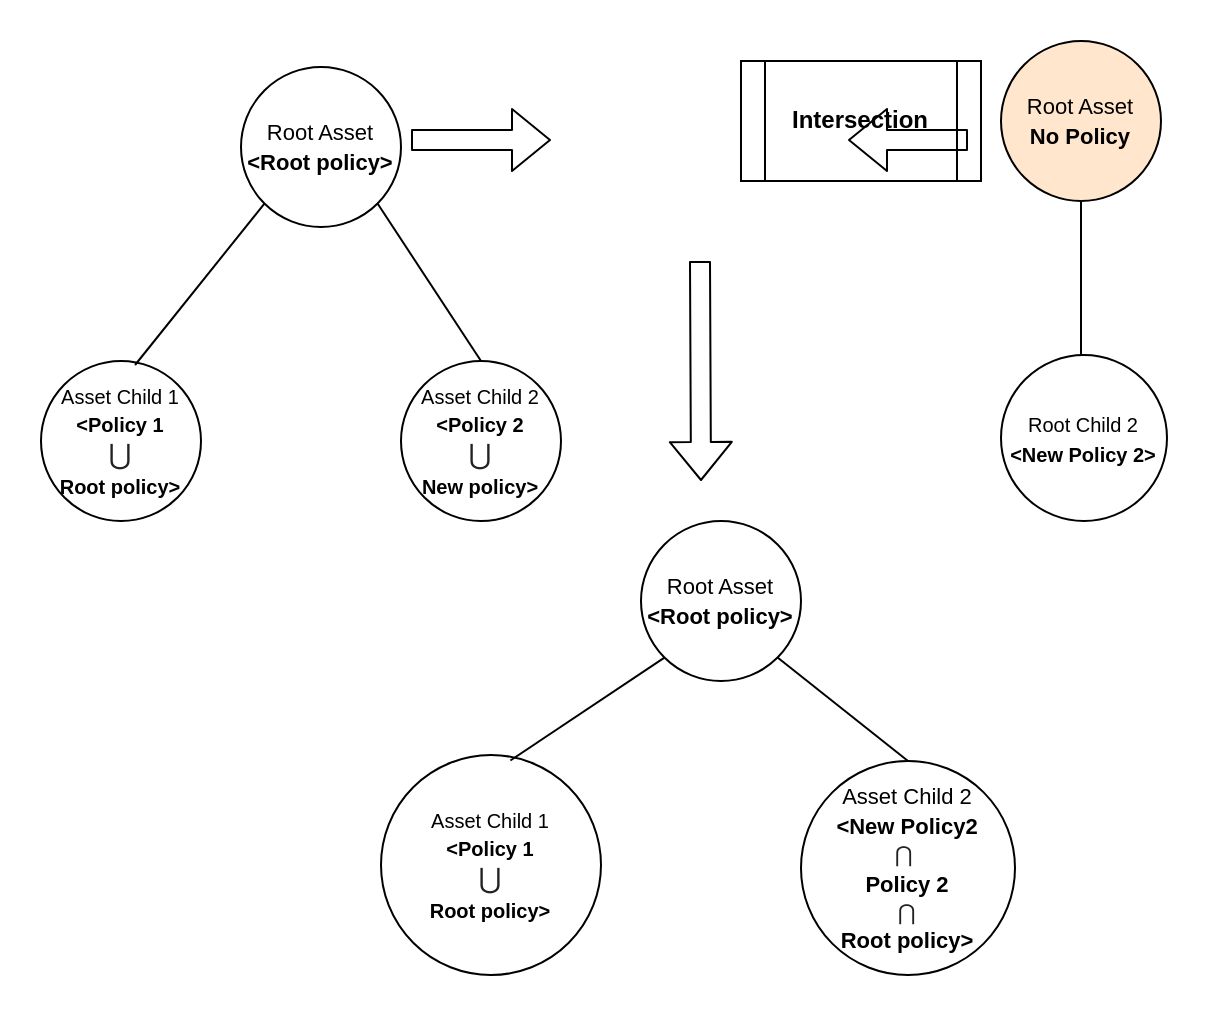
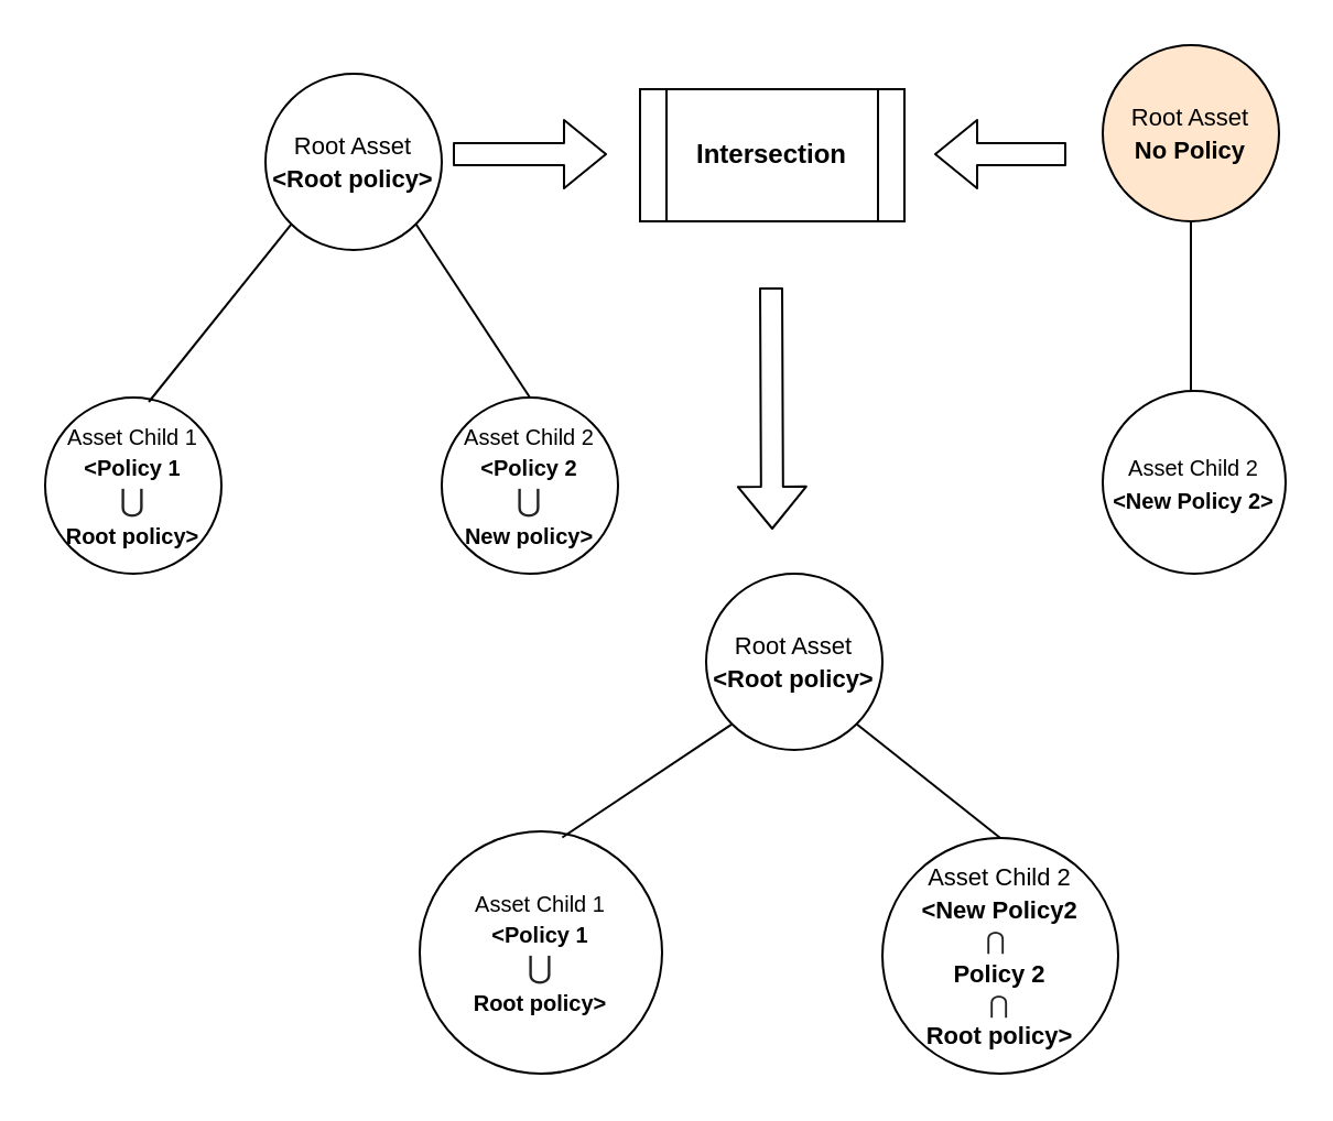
  <mxCell id="0" />
  <mxCell id="1" parent="0" />
  <mxCell id="2" value="&lt;font style=&quot;font-size: 11px&quot;&gt;Root Asset&lt;br&gt;&lt;b&gt;&amp;lt;Root policy&amp;gt;&lt;br&gt;&lt;/b&gt;&lt;/font&gt;" style="ellipse;whiteSpace=wrap;html=1;aspect=fixed;" vertex="1" parent="1"><mxGeometry x="120" y="33" width="80" height="80" as="geometry" /></mxCell>
  <mxCell id="3" value="&lt;font style=&quot;font-size: 10px&quot;&gt;Asset Child 1&lt;br&gt;&lt;b&gt;&amp;lt;Policy 1&lt;br&gt;&lt;/b&gt;&lt;span style=&quot;color: rgb(34 , 34 , 34) ; font-family: &amp;#34;arial&amp;#34; , sans-serif ; font-size: 14px ; text-align: left ; background-color: rgb(255 , 255 , 255)&quot;&gt;⋃&lt;/span&gt;&lt;b&gt;&lt;span style=&quot;color: rgb(32 , 33 , 34) ; font-family: sans-serif ; background-color: rgb(255 , 255 , 255)&quot;&gt;&lt;br&gt;&lt;/span&gt;Root policy&amp;gt;&lt;/b&gt;&lt;/font&gt;" style="ellipse;whiteSpace=wrap;html=1;aspect=fixed;" vertex="1" parent="1"><mxGeometry x="20" y="180" width="80" height="80" as="geometry" /></mxCell>
  <mxCell id="4" value="" style="endArrow=none;html=1;entryX=0;entryY=1;entryDx=0;entryDy=0;exitX=0.588;exitY=0.025;exitDx=0;exitDy=0;exitPerimeter=0;" edge="1" parent="1" source="3" target="2"><mxGeometry width="50" height="50" relative="1" as="geometry"><mxPoint x="210" y="293" as="sourcePoint" /><mxPoint x="260" y="243" as="targetPoint" /></mxGeometry></mxCell>
  <mxCell id="5" value="&lt;font style=&quot;font-size: 11px&quot;&gt;Root Asset&lt;br&gt;&lt;b&gt;No Policy&lt;/b&gt;&lt;br&gt;&lt;/font&gt;" style="ellipse;whiteSpace=wrap;html=1;aspect=fixed;fillColor=#ffe6cc;" vertex="1" parent="1"><mxGeometry x="500" y="20" width="80" height="80" as="geometry" /></mxCell>
  <mxCell id="6" value="" style="endArrow=none;html=1;entryX=0.5;entryY=1;entryDx=0;entryDy=0;" edge="1" parent="1" target="5"><mxGeometry width="50" height="50" relative="1" as="geometry"><mxPoint x="540" y="180" as="sourcePoint" /><mxPoint x="578.284" y="108.284" as="targetPoint" /></mxGeometry></mxCell>
  <mxCell id="7" value="" style="endArrow=none;html=1;entryX=1;entryY=1;entryDx=0;entryDy=0;exitX=0.5;exitY=0;exitDx=0;exitDy=0;" edge="1" parent="1" source="8" target="2"><mxGeometry width="50" height="50" relative="1" as="geometry"><mxPoint x="159.5" y="183" as="sourcePoint" /><mxPoint x="159.5" y="113" as="targetPoint" /></mxGeometry></mxCell>
  <mxCell id="8" value="&lt;span style=&quot;font-size: 10px&quot;&gt;Asset Child 2&lt;/span&gt;&lt;br style=&quot;font-size: 10px&quot;&gt;&lt;b style=&quot;font-size: 10px&quot;&gt;&amp;lt;Policy 2&lt;br&gt;&lt;/b&gt;&lt;span style=&quot;color: rgb(34 , 34 , 34) ; font-family: &amp;#34;arial&amp;#34; , sans-serif ; font-size: 14px ; text-align: left ; background-color: rgb(255 , 255 , 255)&quot;&gt;⋃&lt;/span&gt;&lt;b style=&quot;font-size: 10px&quot;&gt;&lt;span style=&quot;color: rgb(32 , 33 , 34) ; font-family: sans-serif ; background-color: rgb(255 , 255 , 255)&quot;&gt;&lt;br&gt;&lt;/span&gt;New policy&amp;gt;&lt;/b&gt;" style="ellipse;whiteSpace=wrap;html=1;aspect=fixed;" vertex="1" parent="1"><mxGeometry x="200" y="180" width="80" height="80" as="geometry" /></mxCell>
- <mxCell id="9" value="&lt;font style=&quot;font-size: 10px&quot;&gt;Root Child 2&lt;br&gt;&lt;b&gt;&amp;lt;New Policy 2&amp;gt;&lt;/b&gt;&lt;br&gt;&lt;/font&gt;" style="ellipse;whiteSpace=wrap;html=1;aspect=fixed;" vertex="1" parent="1"><mxGeometry x="500" y="177" width="83" height="83" as="geometry" /></mxCell>
+ <mxCell id="9" value="&lt;font style=&quot;font-size: 10px&quot;&gt;Asset Child 2&lt;br&gt;&lt;b&gt;&amp;lt;New Policy 2&amp;gt;&lt;/b&gt;&lt;br&gt;&lt;/font&gt;" style="ellipse;whiteSpace=wrap;html=1;aspect=fixed;" vertex="1" parent="1"><mxGeometry x="500" y="177" width="83" height="83" as="geometry" /></mxCell>
  <mxCell id="10" value="&lt;font style=&quot;font-size: 11px&quot;&gt;Root Asset&lt;br&gt;&lt;b&gt;&amp;lt;Root policy&amp;gt;&lt;br&gt;&lt;/b&gt;&lt;/font&gt;" style="ellipse;whiteSpace=wrap;html=1;aspect=fixed;" vertex="1" parent="1"><mxGeometry x="320" y="260" width="80" height="80" as="geometry" /></mxCell>
  <mxCell id="11" value="&lt;font style=&quot;font-size: 10px&quot;&gt;Asset Child 1&lt;br&gt;&lt;b&gt;&amp;lt;Policy 1&lt;br&gt;&lt;/b&gt;&lt;span style=&quot;color: rgb(34 , 34 , 34) ; font-family: &amp;#34;arial&amp;#34; , sans-serif ; font-size: 14px ; text-align: left ; background-color: rgb(255 , 255 , 255)&quot;&gt;⋃&lt;/span&gt;&lt;b&gt;&lt;span style=&quot;color: rgb(32 , 33 , 34) ; font-family: sans-serif ; background-color: rgb(255 , 255 , 255)&quot;&gt;&lt;br&gt;&lt;/span&gt;Root policy&amp;gt;&lt;/b&gt;&lt;/font&gt;" style="ellipse;whiteSpace=wrap;html=1;aspect=fixed;" vertex="1" parent="1"><mxGeometry x="190" y="377" width="110" height="110" as="geometry" /></mxCell>
  <mxCell id="12" value="" style="endArrow=none;html=1;entryX=0;entryY=1;entryDx=0;entryDy=0;exitX=0.588;exitY=0.025;exitDx=0;exitDy=0;exitPerimeter=0;" edge="1" parent="1" source="11" target="10"><mxGeometry width="50" height="50" relative="1" as="geometry"><mxPoint x="410" y="520" as="sourcePoint" /><mxPoint x="460" y="470" as="targetPoint" /></mxGeometry></mxCell>
  <mxCell id="13" value="" style="endArrow=none;html=1;entryX=1;entryY=1;entryDx=0;entryDy=0;exitX=0.5;exitY=0;exitDx=0;exitDy=0;" edge="1" parent="1" source="14" target="10"><mxGeometry width="50" height="50" relative="1" as="geometry"><mxPoint x="359.5" y="410" as="sourcePoint" /><mxPoint x="359.5" y="340" as="targetPoint" /></mxGeometry></mxCell>
  <mxCell id="14" value="&lt;font style=&quot;font-size: 11px&quot;&gt;Asset Child 2&lt;br&gt;&lt;b&gt;&amp;lt;New Policy2&lt;br&gt;&lt;/b&gt;&lt;span style=&quot;color: rgb(34 , 34 , 34) ; font-family: &amp;#34;arial&amp;#34; , sans-serif ; text-align: left ; background-color: rgb(255 , 255 , 255)&quot;&gt;⋂&amp;nbsp;&lt;br&gt;&lt;/span&gt;&lt;b&gt;Policy 2&lt;br&gt;&lt;/b&gt;&lt;span style=&quot;color: rgb(34 , 34 , 34) ; font-family: &amp;#34;arial&amp;#34; , sans-serif ; text-align: left ; background-color: rgb(255 , 255 , 255)&quot;&gt;⋂&lt;/span&gt;&lt;b&gt;&lt;span style=&quot;color: rgb(32 , 33 , 34) ; font-family: sans-serif ; background-color: rgb(255 , 255 , 255)&quot;&gt;&lt;br&gt;&lt;/span&gt;Root policy&amp;gt;&lt;/b&gt;&lt;/font&gt;" style="ellipse;whiteSpace=wrap;html=1;aspect=fixed;" vertex="1" parent="1"><mxGeometry x="400" y="380" width="107" height="107" as="geometry" /></mxCell>
- <mxCell id="15" value="&lt;b&gt;Intersection&lt;/b&gt;" style="shape=process;whiteSpace=wrap;html=1;backgroundOutline=1;" vertex="1" parent="1"><mxGeometry x="370" y="30" width="120" height="60" as="geometry" /></mxCell>
+ <mxCell id="15" value="&lt;b&gt;Intersection&lt;/b&gt;" style="shape=process;whiteSpace=wrap;html=1;backgroundOutline=1;" vertex="1" parent="1"><mxGeometry x="290" y="40" width="120" height="60" as="geometry" /></mxCell>
  <mxCell id="16" value="" style="shape=flexArrow;endArrow=classic;html=1;" edge="1" parent="1"><mxGeometry width="50" height="50" relative="1" as="geometry"><mxPoint x="205" y="69.5" as="sourcePoint" /><mxPoint x="275" y="69.5" as="targetPoint" /></mxGeometry></mxCell>
  <mxCell id="17" value="" style="shape=flexArrow;endArrow=classic;html=1;" edge="1" parent="1"><mxGeometry width="50" height="50" relative="1" as="geometry"><mxPoint x="483.5" y="69.5" as="sourcePoint" /><mxPoint x="423.5" y="69.5" as="targetPoint" /></mxGeometry></mxCell>
  <mxCell id="18" value="" style="shape=flexArrow;endArrow=classic;html=1;" edge="1" parent="1"><mxGeometry width="50" height="50" relative="1" as="geometry"><mxPoint x="349.5" y="130" as="sourcePoint" /><mxPoint x="350" y="240" as="targetPoint" /></mxGeometry></mxCell>
